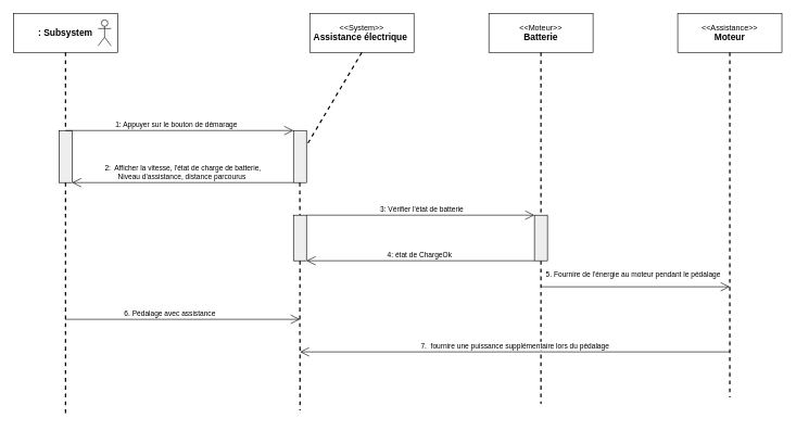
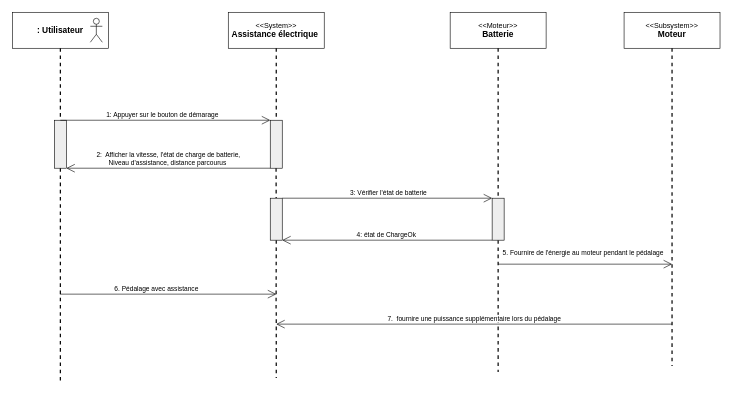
  <mxCell id="0" />
  <mxCell id="1" parent="0" />
  <mxCell id="2" value="2:&amp;nbsp; Afficher la vitesse, l'état de charge de batterie, &lt;br&gt;Niveau d'assistance,&amp;nbsp;distance parcourus&amp;nbsp;" style="edgeStyle=none;html=1;endArrow=open;endSize=12;verticalAlign=bottom;rounded=0;entryX=1;entryY=1;entryDx=0;entryDy=0;exitX=0;exitY=1;exitDx=0;exitDy=0;" parent="1" target="10" edge="1" source="15"><mxGeometry width="160" relative="1" as="geometry"><mxPoint x="710" y="280" as="sourcePoint" /><mxPoint x="120" y="250" as="targetPoint" /><mxPoint as="offset" /></mxGeometry></mxCell>
- <mxCell id="3" value="&lt;b&gt;&lt;font style=&quot;font-size: 14px;&quot;&gt;: Subsystem&lt;/font&gt;&lt;/b&gt;" style="shape=rect;html=1;whiteSpace=wrap;align=center;" parent="1" vertex="1"><mxGeometry x="20" y="20" width="160" height="60" as="geometry" /></mxCell>
+ <mxCell id="3" value="&lt;b&gt;&lt;font style=&quot;font-size: 14px;&quot;&gt;: Utilisateur&lt;/font&gt;&lt;/b&gt;" style="shape=rect;html=1;whiteSpace=wrap;align=center;" parent="1" vertex="1"><mxGeometry x="20" y="20" width="160" height="60" as="geometry" /></mxCell>
  <mxCell id="4" value="" style="edgeStyle=none;html=1;endArrow=none;align=center;verticalAlign=bottom;exitX=0.5;exitY=1;rounded=0;strokeWidth=2;dashed=1;" parent="1" edge="1"><mxGeometry x="1" relative="1" as="geometry"><mxPoint x="460" y="630" as="targetPoint" /><mxPoint x="460" y="520" as="sourcePoint" /></mxGeometry></mxCell>
- <mxCell id="5" value="&amp;lt;&amp;lt;Assistance&amp;gt;&amp;gt;&lt;br&gt;&lt;b&gt;&lt;font style=&quot;font-size: 14px;&quot;&gt;Moteur&lt;/font&gt;&lt;/b&gt;" style="shape=rect;html=1;whiteSpace=wrap;align=center;" parent="1" vertex="1"><mxGeometry x="1040" y="20" width="160" height="60" as="geometry" /></mxCell>
+ <mxCell id="5" value="&amp;lt;&amp;lt;Subsystem&amp;gt;&amp;gt;&lt;br&gt;&lt;b&gt;&lt;font style=&quot;font-size: 14px;&quot;&gt;Moteur&lt;/font&gt;&lt;/b&gt;" style="shape=rect;html=1;whiteSpace=wrap;align=center;" parent="1" vertex="1"><mxGeometry x="1040" y="20" width="160" height="60" as="geometry" /></mxCell>
  <mxCell id="6" value="" style="edgeStyle=none;html=1;endArrow=none;align=center;verticalAlign=bottom;exitX=0.5;exitY=1;rounded=0;exitDx=0;exitDy=0;strokeWidth=2;dashed=1;" parent="1" edge="1"><mxGeometry x="1" relative="1" as="geometry"><mxPoint x="1120" y="610" as="targetPoint" /><mxPoint x="1120" y="80" as="sourcePoint" /></mxGeometry></mxCell>
  <mxCell id="7" value="&amp;lt;&amp;lt;Moteur&amp;gt;&amp;gt;&lt;br&gt;&lt;b&gt;&lt;font style=&quot;font-size: 14px;&quot;&gt;Batterie&lt;/font&gt;&lt;/b&gt;" style="shape=rect;html=1;whiteSpace=wrap;align=center;" parent="1" vertex="1"><mxGeometry x="750" y="20" width="160" height="60" as="geometry" /></mxCell>
  <mxCell id="8" value="" style="edgeStyle=none;html=1;endArrow=none;align=center;verticalAlign=bottom;exitX=0.5;exitY=1;rounded=0;strokeWidth=2;dashed=1;" parent="1" source="22" edge="1"><mxGeometry x="1" relative="1" as="geometry"><mxPoint x="830" y="620" as="targetPoint" /></mxGeometry></mxCell>
  <mxCell id="9" value="" style="edgeStyle=none;html=1;endArrow=none;align=center;verticalAlign=bottom;exitX=0.5;exitY=1;rounded=0;strokeWidth=2;dashed=1;" parent="1" source="3" target="10" edge="1"><mxGeometry x="1" relative="1" as="geometry"><mxPoint x="100" y="600" as="targetPoint" /><mxPoint x="100" y="240" as="sourcePoint" /></mxGeometry></mxCell>
  <mxCell id="10" value="" style="shape=rect;html=1;fillColor=#eeeeee;" parent="1" vertex="1"><mxGeometry x="90" y="200" width="20" height="80" as="geometry" /></mxCell>
  <mxCell id="11" value="" style="shape=umlActor;html=1;verticalLabelPosition=bottom;verticalAlign=top;align=center;" parent="1" vertex="1"><mxGeometry x="150" y="30" width="20" height="40" as="geometry" /></mxCell>
- <mxCell id="12" value="&amp;lt;&amp;lt;System&amp;gt;&amp;gt;&lt;br&gt;&lt;b&gt;&lt;font style=&quot;font-size: 14px;&quot;&gt;Assistance électrique&amp;nbsp;&lt;/font&gt;&lt;/b&gt;" style="shape=rect;html=1;whiteSpace=wrap;align=center;" parent="1" vertex="1"><mxGeometry x="475" y="20" width="160" height="60" as="geometry" /></mxCell>
+ <mxCell id="12" value="&amp;lt;&amp;lt;System&amp;gt;&amp;gt;&lt;br&gt;&lt;b&gt;&lt;font style=&quot;font-size: 14px;&quot;&gt;Assistance électrique&amp;nbsp;&lt;/font&gt;&lt;/b&gt;" style="shape=rect;html=1;whiteSpace=wrap;align=center;" parent="1" vertex="1"><mxGeometry x="380" y="20" width="160" height="60" as="geometry" /></mxCell>
  <mxCell id="13" value="1: Appuyer sur le bouton de démarage" style="edgeStyle=none;html=1;endArrow=open;endSize=12;verticalAlign=bottom;rounded=0;entryX=0;entryY=0;entryDx=0;entryDy=0;" parent="1" target="15" edge="1"><mxGeometry x="-0.029" width="160" relative="1" as="geometry"><mxPoint x="100" y="200" as="sourcePoint" /><mxPoint x="710" y="200" as="targetPoint" /><mxPoint as="offset" /></mxGeometry></mxCell>
  <mxCell id="14" value="" style="edgeStyle=none;html=1;endArrow=none;align=center;verticalAlign=bottom;rounded=0;strokeWidth=2;dashed=1;exitX=0.5;exitY=1;exitDx=0;exitDy=0;" parent="1" source="12" target="15" edge="1"><mxGeometry x="1" relative="1" as="geometry"><mxPoint x="465" y="600" as="targetPoint" /><mxPoint x="460" y="240" as="sourcePoint" /></mxGeometry></mxCell>
  <mxCell id="15" value="" style="shape=rect;html=1;fillColor=#eeeeee;" parent="1" vertex="1"><mxGeometry x="450" y="200" width="20" height="80" as="geometry" /></mxCell>
  <mxCell id="16" value="3: Vérifier l'état de batterie" style="edgeStyle=none;html=1;endArrow=open;endSize=12;verticalAlign=bottom;rounded=0;exitX=1;exitY=0;exitDx=0;exitDy=0;entryX=0;entryY=0;entryDx=0;entryDy=0;" parent="1" source="26" target="22" edge="1"><mxGeometry x="0.016" width="160" relative="1" as="geometry"><mxPoint x="465" y="330" as="sourcePoint" /><mxPoint x="620" y="330" as="targetPoint" /><mxPoint x="-1" as="offset" /></mxGeometry></mxCell>
  <mxCell id="17" value="4: état de ChargeOk&amp;nbsp;" style="edgeStyle=none;html=1;endArrow=open;endSize=12;verticalAlign=bottom;rounded=0;entryX=1;entryY=1;entryDx=0;entryDy=0;exitX=0;exitY=1;exitDx=0;exitDy=0;" parent="1" source="22" edge="1"><mxGeometry width="160" relative="1" as="geometry"><mxPoint x="620" y="400" as="sourcePoint" /><mxPoint x="470" y="400" as="targetPoint" /><mxPoint as="offset" /></mxGeometry></mxCell>
  <mxCell id="18" value="" style="edgeStyle=none;html=1;endArrow=none;align=center;verticalAlign=bottom;exitX=0.5;exitY=1;rounded=0;strokeWidth=2;dashed=1;" parent="1" source="10" edge="1"><mxGeometry x="1" relative="1" as="geometry"><mxPoint x="100" y="640" as="targetPoint" /><mxPoint x="100" y="390" as="sourcePoint" /></mxGeometry></mxCell>
  <mxCell id="19" value="6. Pédalage avec assistance" style="edgeStyle=none;html=1;endArrow=open;endSize=12;verticalAlign=bottom;rounded=0;" parent="1" edge="1"><mxGeometry x="-0.111" width="160" relative="1" as="geometry"><mxPoint x="100" y="490" as="sourcePoint" /><mxPoint x="460" y="490" as="targetPoint" /><mxPoint as="offset" /></mxGeometry></mxCell>
  <mxCell id="20" value="&amp;nbsp;5. Fournire de l'énergie au moteur pendant le pédalage" style="edgeStyle=none;html=1;endArrow=open;endSize=12;verticalAlign=bottom;rounded=0;" parent="1" edge="1"><mxGeometry x="-0.035" y="10" width="160" relative="1" as="geometry"><mxPoint x="830" y="440" as="sourcePoint" /><mxPoint x="1120" y="440" as="targetPoint" /><mxPoint as="offset" /></mxGeometry></mxCell>
  <mxCell id="21" value="" style="edgeStyle=none;html=1;endArrow=none;align=center;verticalAlign=bottom;exitX=0.5;exitY=1;rounded=0;strokeWidth=2;dashed=1;" parent="1" source="7" target="22" edge="1"><mxGeometry x="1" relative="1" as="geometry"><mxPoint x="830" y="520" as="targetPoint" /><mxPoint x="830" y="80" as="sourcePoint" /></mxGeometry></mxCell>
  <mxCell id="22" value="" style="shape=rect;html=1;fillColor=#eeeeee;" parent="1" vertex="1"><mxGeometry x="820" y="330" width="20" height="70" as="geometry" /></mxCell>
  <mxCell id="23" value="7.&amp;nbsp;&amp;nbsp;fournire une puissance supplémentaire lors du pédalage" style="edgeStyle=none;html=1;endArrow=open;endSize=12;verticalAlign=bottom;rounded=0;" parent="1" edge="1"><mxGeometry x="0.001" width="160" relative="1" as="geometry"><mxPoint x="1120" y="540" as="sourcePoint" /><mxPoint x="460" y="540" as="targetPoint" /><mxPoint as="offset" /></mxGeometry></mxCell>
  <mxCell id="24" value="" style="edgeStyle=none;html=1;endArrow=none;align=center;verticalAlign=bottom;exitX=0.5;exitY=1;rounded=0;strokeWidth=2;dashed=1;" edge="1" parent="1" source="26"><mxGeometry x="1" relative="1" as="geometry"><mxPoint x="459.7" y="520" as="targetPoint" /><mxPoint x="459.7" y="280" as="sourcePoint" /></mxGeometry></mxCell>
  <mxCell id="25" value="" style="edgeStyle=none;html=1;endArrow=none;align=center;verticalAlign=bottom;exitX=0.5;exitY=1;rounded=0;strokeWidth=2;dashed=1;" edge="1" parent="1" target="26"><mxGeometry x="1" relative="1" as="geometry"><mxPoint x="459.7" y="520" as="targetPoint" /><mxPoint x="459.7" y="280" as="sourcePoint" /></mxGeometry></mxCell>
  <mxCell id="26" value="" style="shape=rect;html=1;fillColor=#eeeeee;" vertex="1" parent="1"><mxGeometry x="450" y="330" width="20" height="70" as="geometry" /></mxCell>
